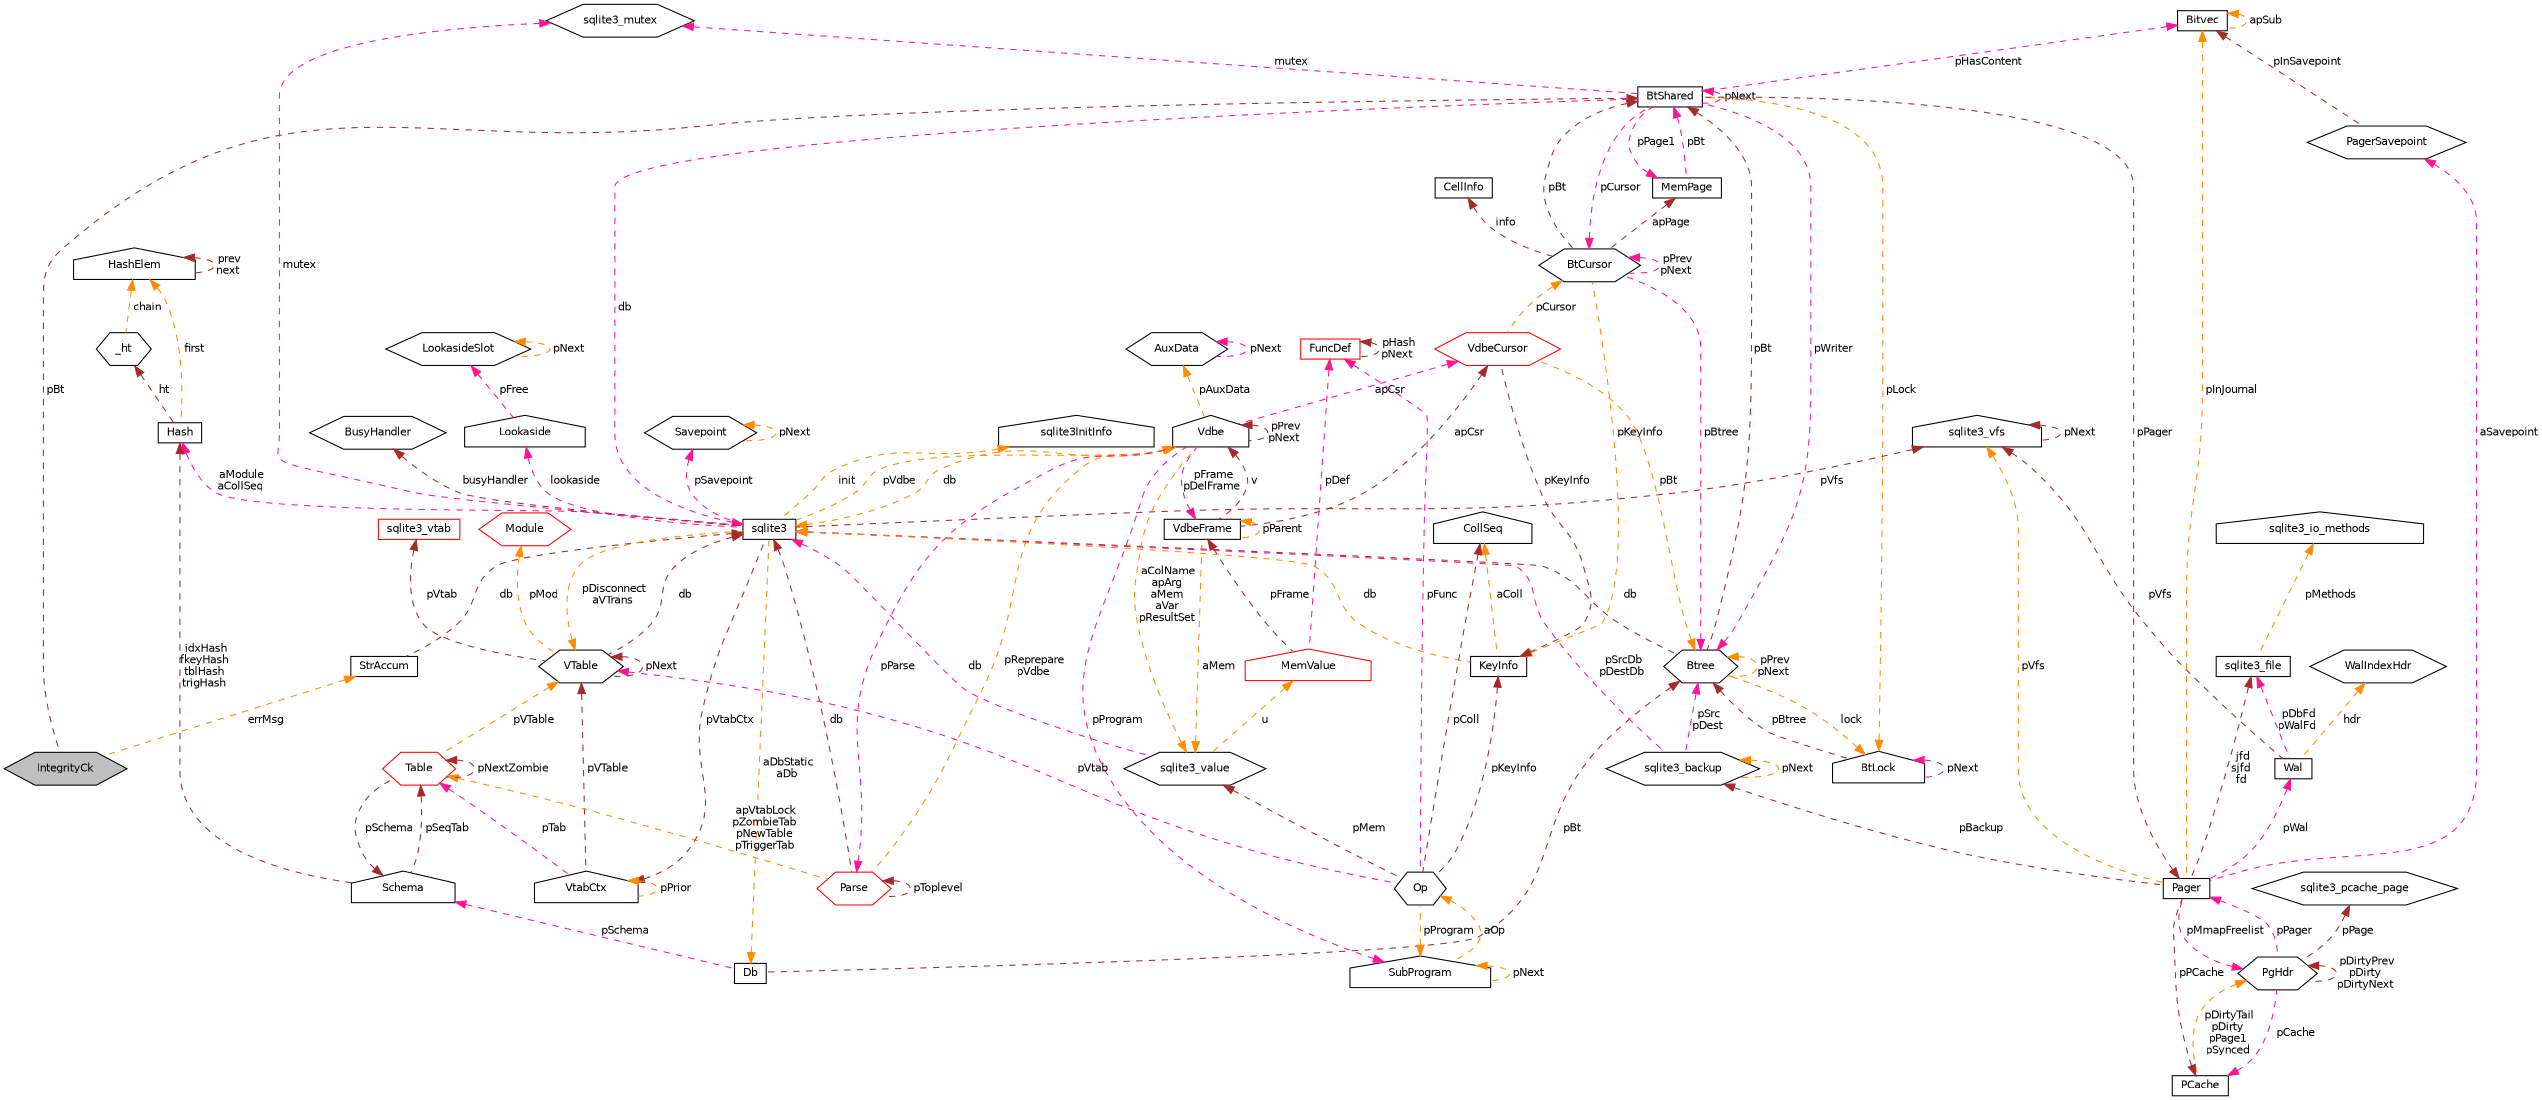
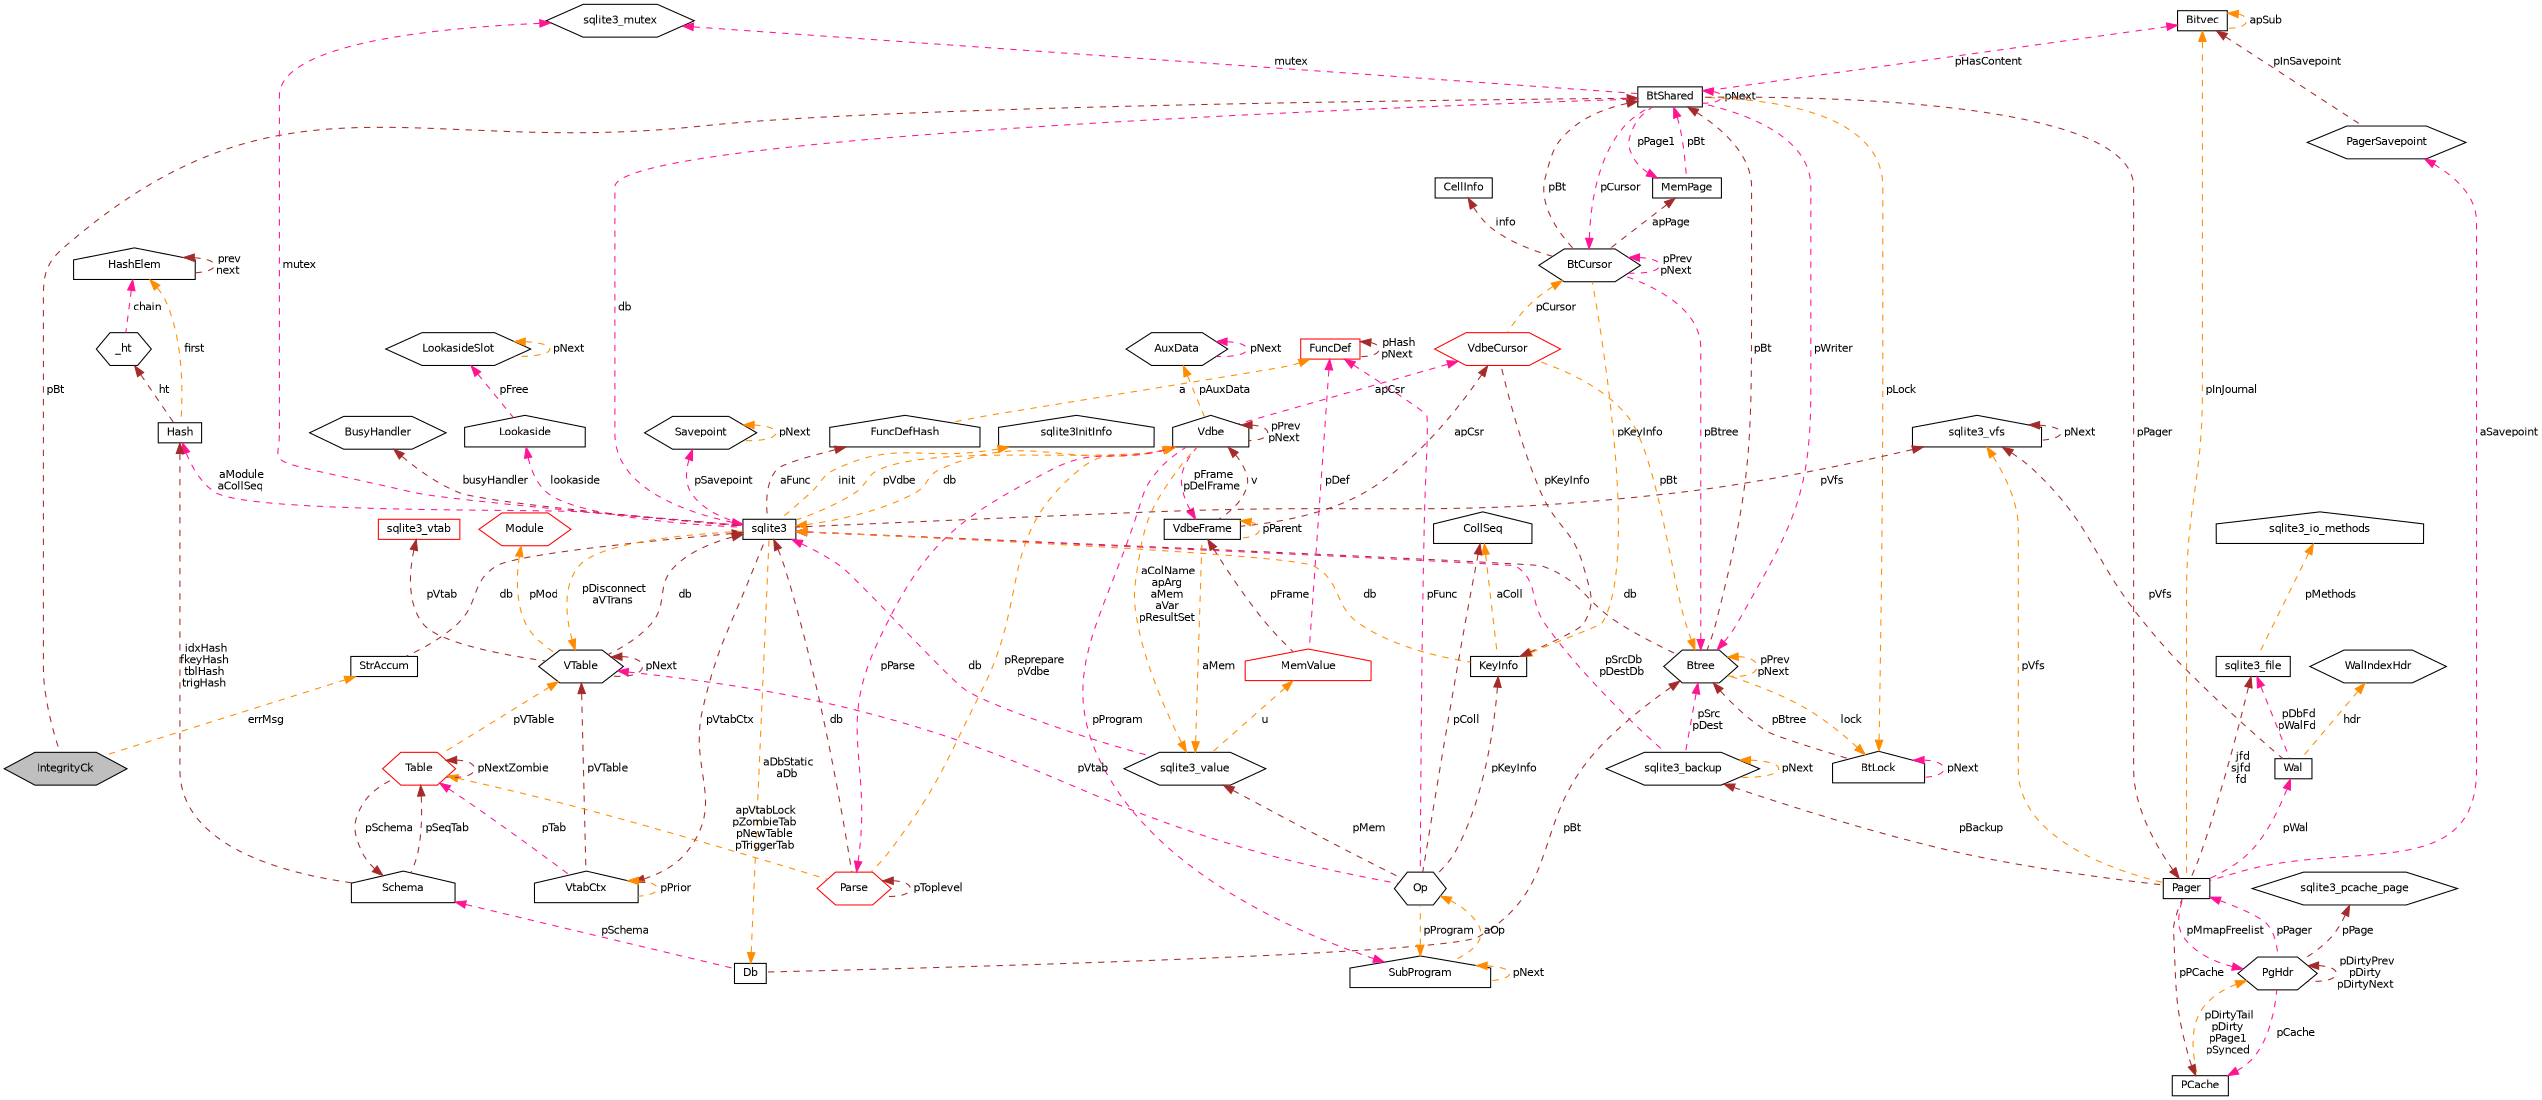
  digraph {
    node [color=black fillcolor=white fontname=Helvetica fontsize=10 shape=hexagon style=filled]
    edge [color=brown dir=back fontname=Helvetica fontsize=10 labelfontname=Helvetica labelfontsize=10 style=dashed]
    n1 [fillcolor=grey75 fontcolor=black height=0.2 label=IntegrityCk width=0.4]
    n2 [height=0.2 label=BtShared shape=box width=0.4]
    n3 [height=0.2 label=BtCursor width=0.4]
    n4 [height=0.2 label=MemPage shape=box width=0.4]
    n5 [height=0.2 label=Btree width=0.4]
    n6 [color=red height=0.2 label=VdbeCursor width=0.4]
    n7 [height=0.2 label=sqlite3_backup width=0.4]
    n8 [height=0.2 label=BtLock shape=house width=0.4]
    n9 [height=0.2 label=Db shape=box width=0.4]
    n10 [height=0.2 label=Vdbe shape=house width=0.4]
    n11 [height=0.2 label=VdbeFrame shape=box width=0.4]
    n12 [height=0.2 label=CellInfo shape=box width=0.4]
    n13 [height=0.2 label=KeyInfo shape=box width=0.4]
    n14 [height=0.2 label=Op width=0.4]
    n15 [height=0.2 label=SubProgram shape=house width=0.4]
    n16 [height=0.2 label=sqlite3 shape=box width=0.4]
    n17 [height=0.2 label=sqlite3_value width=0.4]
    n18 [height=0.2 label=VTable width=0.4]
    n19 [color=red height=0.2 label=Parse width=0.4]
    n20 [height=0.2 label=StrAccum shape=box width=0.4]
    n21 [color=red height=0.2 label=Table width=0.4]
    n22 [height=0.2 label=VtabCtx shape=house width=0.4]
    n23 [height=0.2 label=Pager shape=box width=0.4]
    n24 [color=red height=0.2 label=MemValue shape=house width=0.4]
    n25 [color=red height=0.2 label=FuncDef shape=box width=0.4]
+   n26 [height=0.2 label=FuncDefHash shape=house width=0.4]
    n27 [height=0.2 label=AuxData width=0.4]
    n28 [height=0.2 label=CollSeq shape=house width=0.4]
    n29 [height=0.2 label=Schema shape=house width=0.4]
    n30 [color=red height=0.2 label=Module width=0.4]
    n31 [color=red height=0.2 label=sqlite3_vtab shape=box width=0.4]
    n32 [height=0.2 label=Hash shape=box width=0.4]
    n33 [height=0.2 label=_ht width=0.4]
    n34 [height=0.2 label=HashElem shape=house width=0.4]
    n35 [height=0.2 label=Savepoint width=0.4]
    n36 [height=0.2 label=Lookaside shape=house width=0.4]
    n37 [height=0.2 label=LookasideSlot width=0.4]
    n38 [height=0.2 label=sqlite3_mutex width=0.4]
    n39 [height=0.2 label=sqlite3_vfs shape=house width=0.4]
    n40 [height=0.2 label=Wal shape=box width=0.4]
    n41 [height=0.2 label=PgHdr width=0.4]
    n42 [height=0.2 label=sqlite3InitInfo shape=house width=0.4]
    n43 [height=0.2 label=BusyHandler width=0.4]
    n44 [height=0.2 label=Bitvec shape=box width=0.4]
    n45 [height=0.2 label=PagerSavepoint width=0.4]
    n46 [height=0.2 label=PCache shape=box width=0.4]
    n47 [height=0.2 label=sqlite3_pcache_page width=0.4]
    n48 [height=0.2 label=sqlite3_file shape=box width=0.4]
    n49 [height=0.2 label=sqlite3_io_methods shape=house width=0.4]
    n50 [height=0.2 label=WalIndexHdr width=0.4]
    n2 -> n1 [label=" pBt"]
    n2 -> n2 [color=deeppink label=" pNext"]
    n2 -> n3 [label=" pBt"]
    n2 -> n4 [color=deeppink label=" pBt"]
    n2 -> n5 [label=" pBt"]
    n3 -> n2 [color=deeppink label=" pCursor"]
    n3 -> n3 [color=deeppink label=" pPrev\npNext"]
    n3 -> n6 [color=darkorange label=" pCursor"]
    n4 -> n2 [color=deeppink label=" pPage1"]
    n4 -> n3 [label=" apPage"]
    n5 -> n2 [color=deeppink label=" pWriter"]
    n5 -> n3 [color=deeppink label=" pBtree"]
    n5 -> n5 [color=darkorange label=" pPrev\npNext"]
    n5 -> n6 [color=darkorange label=" pBt"]
    n5 -> n7 [color=deeppink label=" pSrc\npDest"]
    n5 -> n8 [label=" pBtree"]
    n5 -> n9 [label=" pBt"]
    n6 -> n10 [color=deeppink label=" apCsr"]
    n6 -> n11 [label=" apCsr"]
    n7 -> n7 [color=darkorange label=" pNext"]
    n7 -> n23 [label=" pBackup"]
    n8 -> n2 [color=darkorange label=" pLock"]
    n8 -> n5 [color=darkorange label=" lock"]
    n8 -> n8 [color=deeppink label=" pNext"]
    n9 -> n16 [color=darkorange label=" aDbStatic\naDb"]
    n10 -> n10 [label=" pPrev\npNext"]
    n10 -> n11 [label=" v"]
    n10 -> n16 [color=darkorange label=" pVdbe"]
    n10 -> n19 [color=darkorange label=" pReprepare\npVdbe"]
    n11 -> n10 [color=deeppink label=" pFrame\npDelFrame"]
    n11 -> n11 [color=darkorange label=" pParent"]
    n11 -> n24 [label=" pFrame"]
    n12 -> n3 [label=" info"]
    n13 -> n3 [color=darkorange label=" pKeyInfo"]
    n13 -> n6 [label=" pKeyInfo"]
    n13 -> n14 [label=" pKeyInfo"]
    n14 -> n15 [color=darkorange label=" aOp"]
    n15 -> n10 [color=deeppink label=" pProgram"]
    n15 -> n14 [color=darkorange label=" pProgram"]
    n15 -> n15 [color=darkorange label=" pNext"]
    n16 -> n2 [color=deeppink label=" db"]
    n16 -> n5 [label=" db"]
    n16 -> n7 [color=deeppink label=" pSrcDb\npDestDb"]
    n16 -> n10 [color=darkorange label=" db"]
    n16 -> n13 [color=darkorange label=" db"]
    n16 -> n17 [color=deeppink label=" db"]
    n16 -> n18 [label=" db"]
    n16 -> n19 [label=" db"]
    n16 -> n20 [label=" db"]
    n17 -> n10 [color=darkorange label=" aColName\napArg\naMem\naVar\npResultSet"]
    n17 -> n11 [color=darkorange label=" aMem"]
    n17 -> n14 [label=" pMem"]
    n18 -> n14 [color=deeppink label=" pVtab"]
    n18 -> n16 [color=darkorange label=" pDisconnect\naVTrans"]
    n18 -> n18 [label=" pNext"]
    n18 -> n21 [color=darkorange label=" pVTable"]
    n18 -> n22 [label=" pVTable"]
    n19 -> n10 [color=deeppink label=" pParse"]
    n19 -> n19 [label=" pToplevel"]
    n20 -> n1 [color=darkorange label=" errMsg"]
    n21 -> n19 [color=darkorange label=" apVtabLock\npZombieTab\npNewTable\npTriggerTab"]
    n21 -> n21 [label=" pNextZombie"]
    n21 -> n22 [color=deeppink label=" pTab"]
    n21 -> n29 [label=" pSeqTab"]
    n22 -> n16 [label=" pVtabCtx"]
    n22 -> n22 [color=darkorange label=" pPrior"]
    n23 -> n2 [label=" pPager"]
    n23 -> n41 [color=deeppink label=" pPager"]
    n24 -> n17 [color=darkorange label=" u"]
    n25 -> n14 [color=deeppink label=" pFunc"]
    n25 -> n24 [color=deeppink label=" pDef"]
    n25 -> n25 [label=" pHash\npNext"]
+   n25 -> n26 [color=darkorange label=" a"]
+   n26 -> n16 [label=" aFunc"]
    n27 -> n10 [color=darkorange label=" pAuxData"]
    n27 -> n27 [color=deeppink label=" pNext"]
    n28 -> n13 [color=darkorange label=" aColl"]
    n28 -> n14 [label=" pColl"]
    n29 -> n9 [color=deeppink label=" pSchema"]
    n29 -> n21 [label=" pSchema"]
    n30 -> n18 [color=darkorange label=" pMod"]
    n31 -> n18 [label=" pVtab"]
    n32 -> n16 [color=deeppink label=" aModule\naCollSeq"]
    n32 -> n29 [label=" idxHash\nfkeyHash\ntblHash\ntrigHash"]
    n33 -> n32 [label=" ht"]
    n34 -> n32 [color=darkorange label=" first"]
-   n34 -> n33 [color=darkorange label=" chain"]
+   n34 -> n33 [color=deeppink label=" chain"]
    n34 -> n34 [label=" prev\nnext"]
    n35 -> n16 [color=deeppink label=" pSavepoint"]
    n35 -> n35 [color=darkorange label=" pNext"]
    n36 -> n16 [color=deeppink label=" lookaside"]
    n37 -> n36 [color=deeppink label=" pFree"]
    n37 -> n37 [color=darkorange label=" pNext"]
    n38 -> n2 [color=deeppink label=" mutex"]
    n38 -> n16 [color=deeppink label=" mutex"]
    n39 -> n16 [label=" pVfs"]
    n39 -> n23 [color=darkorange label=" pVfs"]
    n39 -> n39 [label=" pNext"]
    n39 -> n40 [label=" pVfs"]
    n40 -> n23 [color=deeppink label=" pWal"]
    n41 -> n23 [color=deeppink label=" pMmapFreelist"]
    n41 -> n41 [label=" pDirtyPrev\npDirty\npDirtyNext"]
    n41 -> n46 [color=darkorange label=" pDirtyTail\npDirty\npPage1\npSynced"]
    n42 -> n16 [color=darkorange label=" init"]
    n43 -> n16 [label=" busyHandler"]
    n44 -> n2 [color=deeppink label=" pHasContent"]
    n44 -> n23 [color=darkorange label=" pInJournal"]
    n44 -> n44 [color=darkorange label=" apSub"]
    n44 -> n45 [label=" pInSavepoint"]
    n45 -> n23 [color=deeppink label=" aSavepoint"]
    n46 -> n23 [label=" pPCache"]
    n46 -> n41 [color=deeppink label=" pCache"]
    n47 -> n41 [label=" pPage"]
    n48 -> n23 [label=" jfd\nsjfd\nfd"]
    n48 -> n40 [color=deeppink label=" pDbFd\npWalFd"]
    n49 -> n48 [color=darkorange label=" pMethods"]
    n50 -> n40 [color=darkorange label=" hdr"]
  }
